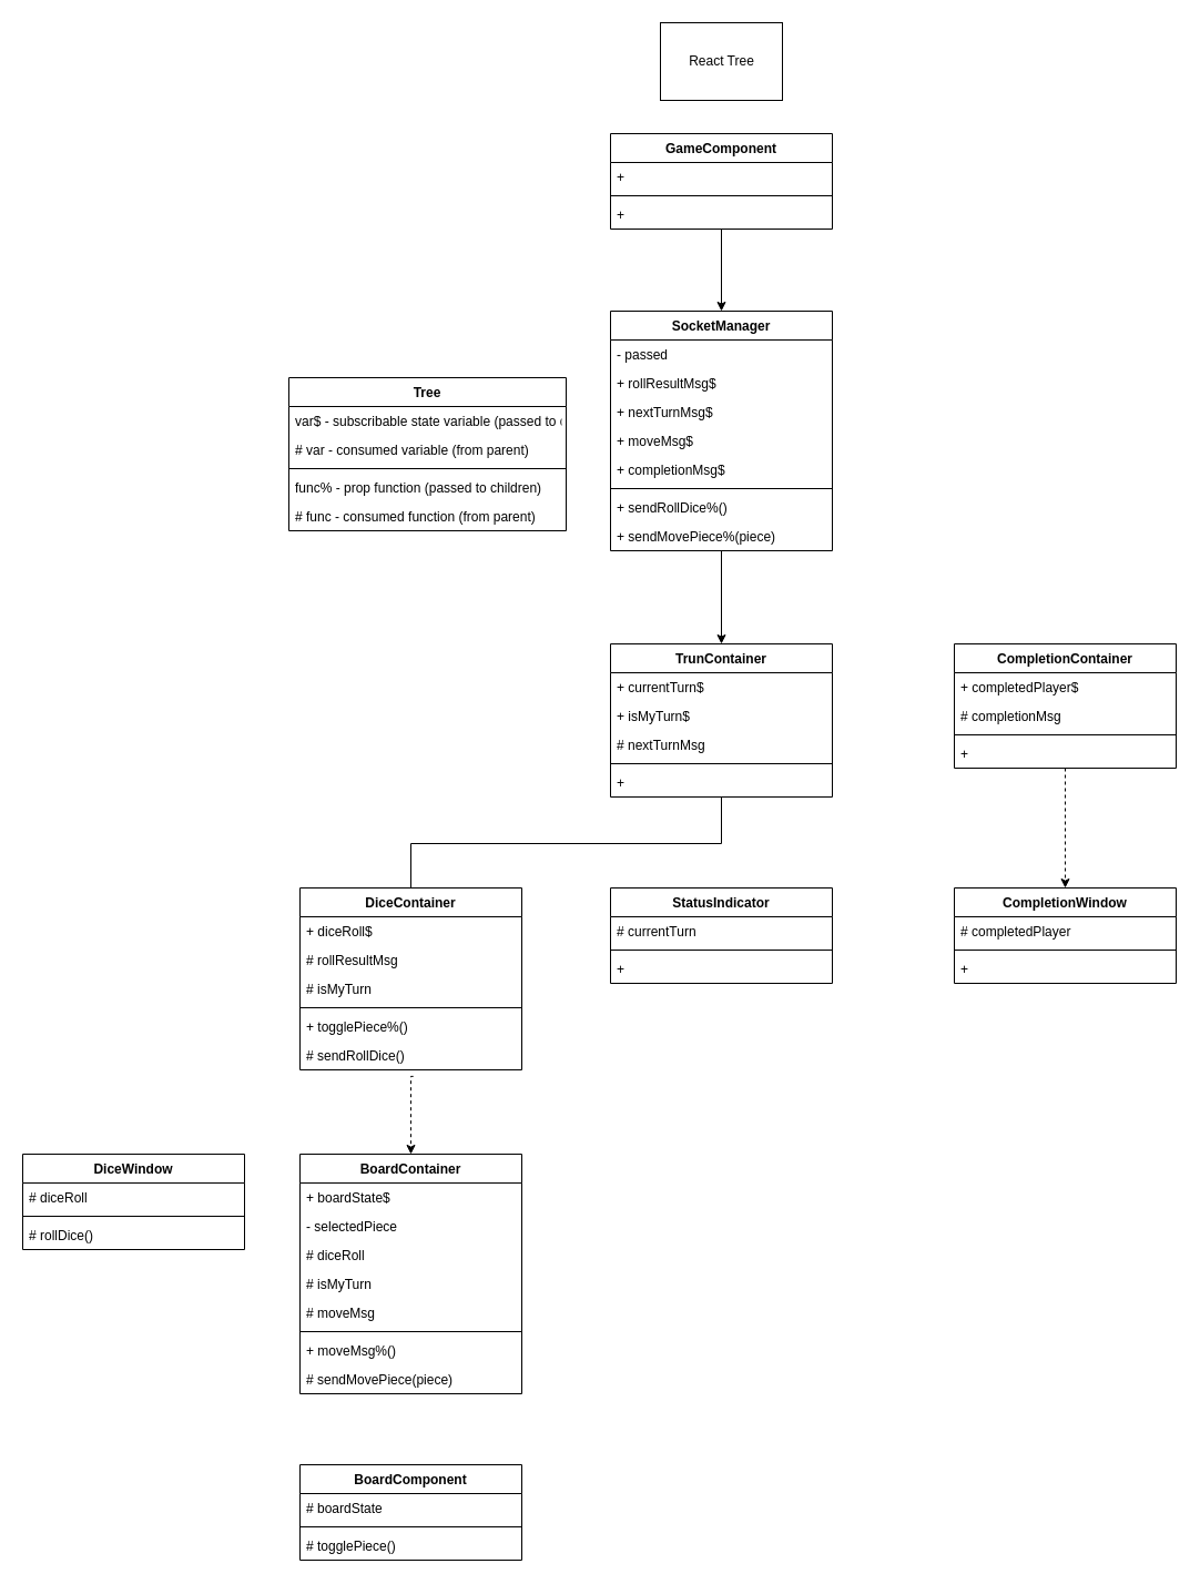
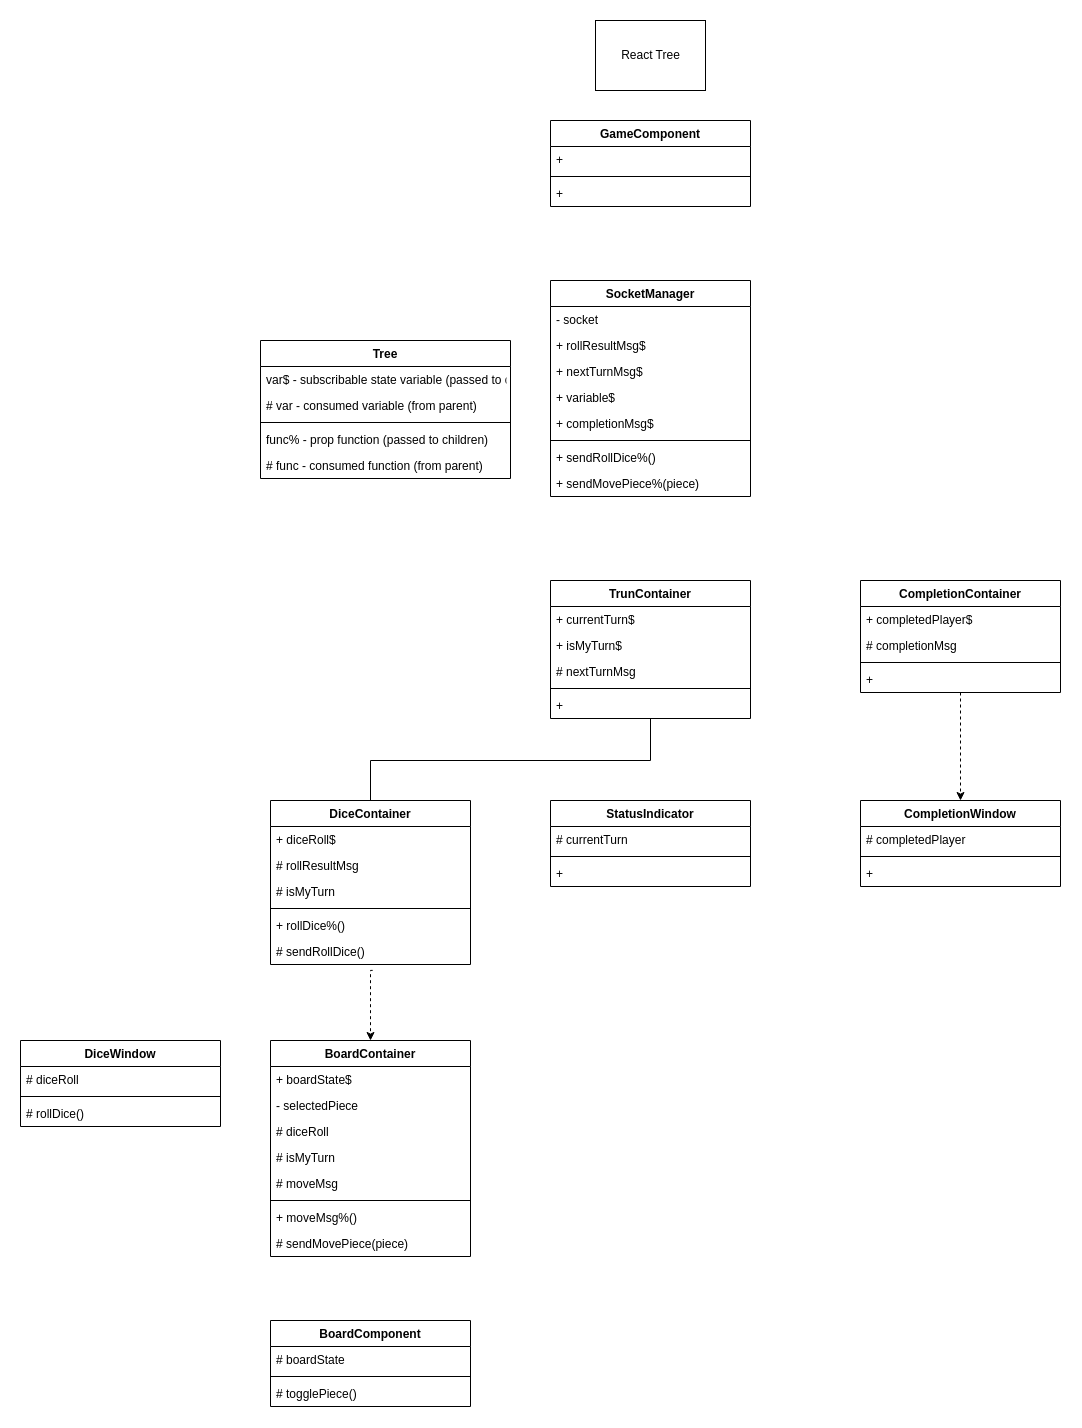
  <mxCell id="0" />
  <mxCell id="1" parent="0" />
- <mxCell id="2" style="edgeStyle=orthogonalEdgeStyle;rounded=0;orthogonalLoop=1;jettySize=auto;html=1;" parent="1" source="3" target="9" edge="1"><mxGeometry relative="1" as="geometry" /></mxCell>
  <mxCell id="3" value="GameComponent" style="swimlane;fontStyle=1;align=center;verticalAlign=top;childLayout=stackLayout;horizontal=1;startSize=26;horizontalStack=0;resizeParent=1;resizeParentMax=0;resizeLast=0;collapsible=1;marginBottom=0;" parent="1" vertex="1"><mxGeometry x="550" y="120" width="200" height="86" as="geometry" /></mxCell>
  <mxCell id="4" value="+" style="text;strokeColor=none;fillColor=none;align=left;verticalAlign=top;spacingLeft=4;spacingRight=4;overflow=hidden;rotatable=0;points=[[0,0.5],[1,0.5]];portConstraint=eastwest;" parent="3" vertex="1"><mxGeometry y="26" width="200" height="26" as="geometry" /></mxCell>
  <mxCell id="5" value="" style="line;strokeWidth=1;fillColor=none;align=left;verticalAlign=middle;spacingTop=-1;spacingLeft=3;spacingRight=3;rotatable=0;labelPosition=right;points=[];portConstraint=eastwest;" parent="3" vertex="1"><mxGeometry y="52" width="200" height="8" as="geometry" /></mxCell>
  <mxCell id="6" value="+" style="text;strokeColor=none;fillColor=none;align=left;verticalAlign=top;spacingLeft=4;spacingRight=4;overflow=hidden;rotatable=0;points=[[0,0.5],[1,0.5]];portConstraint=eastwest;" parent="3" vertex="1"><mxGeometry y="60" width="200" height="26" as="geometry" /></mxCell>
  <mxCell id="7" value="React Tree" style="html=1;" parent="1" vertex="1"><mxGeometry x="595" y="20" width="110" height="70" as="geometry" /></mxCell>
- <mxCell id="8" style="edgeStyle=orthogonalEdgeStyle;rounded=0;orthogonalLoop=1;jettySize=auto;html=1;entryX=0.5;entryY=0;entryDx=0;entryDy=0;" parent="1" source="9" target="58" edge="1"><mxGeometry relative="1" as="geometry" /></mxCell>
  <mxCell id="9" value="SocketManager" style="swimlane;fontStyle=1;align=center;verticalAlign=top;childLayout=stackLayout;horizontal=1;startSize=26;horizontalStack=0;resizeParent=1;resizeParentMax=0;resizeLast=0;collapsible=1;marginBottom=0;" parent="1" vertex="1"><mxGeometry x="550" y="280" width="200" height="216" as="geometry" /></mxCell>
- <mxCell id="10" value="- passed" style="text;strokeColor=none;fillColor=none;align=left;verticalAlign=top;spacingLeft=4;spacingRight=4;overflow=hidden;rotatable=0;points=[[0,0.5],[1,0.5]];portConstraint=eastwest;" parent="9" vertex="1"><mxGeometry y="26" width="200" height="26" as="geometry" /></mxCell>
+ <mxCell id="10" value="- socket" style="text;strokeColor=none;fillColor=none;align=left;verticalAlign=top;spacingLeft=4;spacingRight=4;overflow=hidden;rotatable=0;points=[[0,0.5],[1,0.5]];portConstraint=eastwest;" parent="9" vertex="1"><mxGeometry y="26" width="200" height="26" as="geometry" /></mxCell>
  <mxCell id="11" value="+ rollResultMsg$" style="text;strokeColor=none;fillColor=none;align=left;verticalAlign=top;spacingLeft=4;spacingRight=4;overflow=hidden;rotatable=0;points=[[0,0.5],[1,0.5]];portConstraint=eastwest;" parent="9" vertex="1"><mxGeometry y="52" width="200" height="26" as="geometry" /></mxCell>
  <mxCell id="12" value="+ nextTurnMsg$" style="text;strokeColor=none;fillColor=none;align=left;verticalAlign=top;spacingLeft=4;spacingRight=4;overflow=hidden;rotatable=0;points=[[0,0.5],[1,0.5]];portConstraint=eastwest;" parent="9" vertex="1"><mxGeometry y="78" width="200" height="26" as="geometry" /></mxCell>
- <mxCell id="13" value="+ moveMsg$" style="text;strokeColor=none;fillColor=none;align=left;verticalAlign=top;spacingLeft=4;spacingRight=4;overflow=hidden;rotatable=0;points=[[0,0.5],[1,0.5]];portConstraint=eastwest;" parent="9" vertex="1"><mxGeometry y="104" width="200" height="26" as="geometry" /></mxCell>
+ <mxCell id="13" value="+ variable$" style="text;strokeColor=none;fillColor=none;align=left;verticalAlign=top;spacingLeft=4;spacingRight=4;overflow=hidden;rotatable=0;points=[[0,0.5],[1,0.5]];portConstraint=eastwest;" parent="9" vertex="1"><mxGeometry y="104" width="200" height="26" as="geometry" /></mxCell>
  <mxCell id="14" value="+ completionMsg$" style="text;strokeColor=none;fillColor=none;align=left;verticalAlign=top;spacingLeft=4;spacingRight=4;overflow=hidden;rotatable=0;points=[[0,0.5],[1,0.5]];portConstraint=eastwest;" parent="9" vertex="1"><mxGeometry y="130" width="200" height="26" as="geometry" /></mxCell>
  <mxCell id="15" value="" style="line;strokeWidth=1;fillColor=none;align=left;verticalAlign=middle;spacingTop=-1;spacingLeft=3;spacingRight=3;rotatable=0;labelPosition=right;points=[];portConstraint=eastwest;" parent="9" vertex="1"><mxGeometry y="156" width="200" height="8" as="geometry" /></mxCell>
  <mxCell id="16" value="+ sendRollDice%()" style="text;strokeColor=none;fillColor=none;align=left;verticalAlign=top;spacingLeft=4;spacingRight=4;overflow=hidden;rotatable=0;points=[[0,0.5],[1,0.5]];portConstraint=eastwest;" parent="9" vertex="1"><mxGeometry y="164" width="200" height="26" as="geometry" /></mxCell>
  <mxCell id="17" value="+ sendMovePiece%(piece)" style="text;strokeColor=none;fillColor=none;align=left;verticalAlign=top;spacingLeft=4;spacingRight=4;overflow=hidden;rotatable=0;points=[[0,0.5],[1,0.5]];portConstraint=eastwest;" parent="9" vertex="1"><mxGeometry y="190" width="200" height="26" as="geometry" /></mxCell>
  <mxCell id="18" value="BoardContainer" style="swimlane;fontStyle=1;align=center;verticalAlign=top;childLayout=stackLayout;horizontal=1;startSize=26;horizontalStack=0;resizeParent=1;resizeParentMax=0;resizeLast=0;collapsible=1;marginBottom=0;" parent="1" vertex="1"><mxGeometry x="270" y="1040" width="200" height="216" as="geometry" /></mxCell>
  <mxCell id="19" value="+ boardState$&#10;" style="text;strokeColor=none;fillColor=none;align=left;verticalAlign=top;spacingLeft=4;spacingRight=4;overflow=hidden;rotatable=0;points=[[0,0.5],[1,0.5]];portConstraint=eastwest;" parent="18" vertex="1"><mxGeometry y="26" width="200" height="26" as="geometry" /></mxCell>
  <mxCell id="20" value="- selectedPiece" style="text;strokeColor=none;fillColor=none;align=left;verticalAlign=top;spacingLeft=4;spacingRight=4;overflow=hidden;rotatable=0;points=[[0,0.5],[1,0.5]];portConstraint=eastwest;" parent="18" vertex="1"><mxGeometry y="52" width="200" height="26" as="geometry" /></mxCell>
  <mxCell id="21" value="# diceRoll" style="text;strokeColor=none;fillColor=none;align=left;verticalAlign=top;spacingLeft=4;spacingRight=4;overflow=hidden;rotatable=0;points=[[0,0.5],[1,0.5]];portConstraint=eastwest;" parent="18" vertex="1"><mxGeometry y="78" width="200" height="26" as="geometry" /></mxCell>
  <mxCell id="22" value="# isMyTurn" style="text;strokeColor=none;fillColor=none;align=left;verticalAlign=top;spacingLeft=4;spacingRight=4;overflow=hidden;rotatable=0;points=[[0,0.5],[1,0.5]];portConstraint=eastwest;" parent="18" vertex="1"><mxGeometry y="104" width="200" height="26" as="geometry" /></mxCell>
  <mxCell id="23" value="# moveMsg" style="text;strokeColor=none;fillColor=none;align=left;verticalAlign=top;spacingLeft=4;spacingRight=4;overflow=hidden;rotatable=0;points=[[0,0.5],[1,0.5]];portConstraint=eastwest;" parent="18" vertex="1"><mxGeometry y="130" width="200" height="26" as="geometry" /></mxCell>
  <mxCell id="24" value="" style="line;strokeWidth=1;fillColor=none;align=left;verticalAlign=middle;spacingTop=-1;spacingLeft=3;spacingRight=3;rotatable=0;labelPosition=right;points=[];portConstraint=eastwest;" parent="18" vertex="1"><mxGeometry y="156" width="200" height="8" as="geometry" /></mxCell>
  <mxCell id="25" value="+ moveMsg%()" style="text;strokeColor=none;fillColor=none;align=left;verticalAlign=top;spacingLeft=4;spacingRight=4;overflow=hidden;rotatable=0;points=[[0,0.5],[1,0.5]];portConstraint=eastwest;" parent="18" vertex="1"><mxGeometry y="164" width="200" height="26" as="geometry" /></mxCell>
  <mxCell id="26" value="# sendMovePiece(piece)" style="text;strokeColor=none;fillColor=none;align=left;verticalAlign=top;spacingLeft=4;spacingRight=4;overflow=hidden;rotatable=0;points=[[0,0.5],[1,0.5]];portConstraint=eastwest;" parent="18" vertex="1"><mxGeometry y="190" width="200" height="26" as="geometry" /></mxCell>
  <mxCell id="27" style="edgeStyle=orthogonalEdgeStyle;rounded=0;orthogonalLoop=1;jettySize=auto;html=1;entryX=0.5;entryY=0;entryDx=0;entryDy=0;exitX=0.511;exitY=1.226;exitDx=0;exitDy=0;exitPerimeter=0;dashed=1;" parent="1" source="34" target="18" edge="1"><mxGeometry relative="1" as="geometry"><Array as="points"><mxPoint x="370" y="970" /></Array></mxGeometry></mxCell>
  <mxCell id="28" value="DiceContainer" style="swimlane;fontStyle=1;align=center;verticalAlign=top;childLayout=stackLayout;horizontal=1;startSize=26;horizontalStack=0;resizeParent=1;resizeParentMax=0;resizeLast=0;collapsible=1;marginBottom=0;" parent="1" vertex="1"><mxGeometry x="270" y="800" width="200" height="164" as="geometry" /></mxCell>
  <mxCell id="29" value="+ diceRoll$" style="text;strokeColor=none;fillColor=none;align=left;verticalAlign=top;spacingLeft=4;spacingRight=4;overflow=hidden;rotatable=0;points=[[0,0.5],[1,0.5]];portConstraint=eastwest;" parent="28" vertex="1"><mxGeometry y="26" width="200" height="26" as="geometry" /></mxCell>
  <mxCell id="30" value="# rollResultMsg" style="text;strokeColor=none;fillColor=none;align=left;verticalAlign=top;spacingLeft=4;spacingRight=4;overflow=hidden;rotatable=0;points=[[0,0.5],[1,0.5]];portConstraint=eastwest;" parent="28" vertex="1"><mxGeometry y="52" width="200" height="26" as="geometry" /></mxCell>
  <mxCell id="31" value="# isMyTurn" style="text;strokeColor=none;fillColor=none;align=left;verticalAlign=top;spacingLeft=4;spacingRight=4;overflow=hidden;rotatable=0;points=[[0,0.5],[1,0.5]];portConstraint=eastwest;" parent="28" vertex="1"><mxGeometry y="78" width="200" height="26" as="geometry" /></mxCell>
  <mxCell id="32" value="" style="line;strokeWidth=1;fillColor=none;align=left;verticalAlign=middle;spacingTop=-1;spacingLeft=3;spacingRight=3;rotatable=0;labelPosition=right;points=[];portConstraint=eastwest;" parent="28" vertex="1"><mxGeometry y="104" width="200" height="8" as="geometry" /></mxCell>
- <mxCell id="33" value="+ togglePiece%()" style="text;strokeColor=none;fillColor=none;align=left;verticalAlign=top;spacingLeft=4;spacingRight=4;overflow=hidden;rotatable=0;points=[[0,0.5],[1,0.5]];portConstraint=eastwest;" parent="28" vertex="1"><mxGeometry y="112" width="200" height="26" as="geometry" /></mxCell>
+ <mxCell id="33" value="+ rollDice%()" style="text;strokeColor=none;fillColor=none;align=left;verticalAlign=top;spacingLeft=4;spacingRight=4;overflow=hidden;rotatable=0;points=[[0,0.5],[1,0.5]];portConstraint=eastwest;" parent="28" vertex="1"><mxGeometry y="112" width="200" height="26" as="geometry" /></mxCell>
  <mxCell id="34" value="# sendRollDice()" style="text;strokeColor=none;fillColor=none;align=left;verticalAlign=top;spacingLeft=4;spacingRight=4;overflow=hidden;rotatable=0;points=[[0,0.5],[1,0.5]];portConstraint=eastwest;" parent="28" vertex="1"><mxGeometry y="138" width="200" height="26" as="geometry" /></mxCell>
  <mxCell id="35" value="DiceWindow" style="swimlane;fontStyle=1;align=center;verticalAlign=top;childLayout=stackLayout;horizontal=1;startSize=26;horizontalStack=0;resizeParent=1;resizeParentMax=0;resizeLast=0;collapsible=1;marginBottom=0;" parent="1" vertex="1"><mxGeometry x="20" y="1040" width="200" height="86" as="geometry" /></mxCell>
  <mxCell id="36" value="# diceRoll" style="text;strokeColor=none;fillColor=none;align=left;verticalAlign=top;spacingLeft=4;spacingRight=4;overflow=hidden;rotatable=0;points=[[0,0.5],[1,0.5]];portConstraint=eastwest;" parent="35" vertex="1"><mxGeometry y="26" width="200" height="26" as="geometry" /></mxCell>
  <mxCell id="37" value="" style="line;strokeWidth=1;fillColor=none;align=left;verticalAlign=middle;spacingTop=-1;spacingLeft=3;spacingRight=3;rotatable=0;labelPosition=right;points=[];portConstraint=eastwest;" parent="35" vertex="1"><mxGeometry y="52" width="200" height="8" as="geometry" /></mxCell>
  <mxCell id="38" value="# rollDice()" style="text;strokeColor=none;fillColor=none;align=left;verticalAlign=top;spacingLeft=4;spacingRight=4;overflow=hidden;rotatable=0;points=[[0,0.5],[1,0.5]];portConstraint=eastwest;" parent="35" vertex="1"><mxGeometry y="60" width="200" height="26" as="geometry" /></mxCell>
  <mxCell id="39" value="BoardComponent" style="swimlane;fontStyle=1;align=center;verticalAlign=top;childLayout=stackLayout;horizontal=1;startSize=26;horizontalStack=0;resizeParent=1;resizeParentMax=0;resizeLast=0;collapsible=1;marginBottom=0;" parent="1" vertex="1"><mxGeometry x="270" y="1320" width="200" height="86" as="geometry" /></mxCell>
  <mxCell id="40" value="# boardState&#10;" style="text;strokeColor=none;fillColor=none;align=left;verticalAlign=top;spacingLeft=4;spacingRight=4;overflow=hidden;rotatable=0;points=[[0,0.5],[1,0.5]];portConstraint=eastwest;" parent="39" vertex="1"><mxGeometry y="26" width="200" height="26" as="geometry" /></mxCell>
  <mxCell id="41" value="" style="line;strokeWidth=1;fillColor=none;align=left;verticalAlign=middle;spacingTop=-1;spacingLeft=3;spacingRight=3;rotatable=0;labelPosition=right;points=[];portConstraint=eastwest;" parent="39" vertex="1"><mxGeometry y="52" width="200" height="8" as="geometry" /></mxCell>
  <mxCell id="42" value="# togglePiece()" style="text;strokeColor=none;fillColor=none;align=left;verticalAlign=top;spacingLeft=4;spacingRight=4;overflow=hidden;rotatable=0;points=[[0,0.5],[1,0.5]];portConstraint=eastwest;" parent="39" vertex="1"><mxGeometry y="60" width="200" height="26" as="geometry" /></mxCell>
  <mxCell id="43" value="StatusIndicator" style="swimlane;fontStyle=1;align=center;verticalAlign=top;childLayout=stackLayout;horizontal=1;startSize=26;horizontalStack=0;resizeParent=1;resizeParentMax=0;resizeLast=0;collapsible=1;marginBottom=0;" parent="1" vertex="1"><mxGeometry x="550" y="800" width="200" height="86" as="geometry" /></mxCell>
  <mxCell id="44" value="# currentTurn" style="text;strokeColor=none;fillColor=none;align=left;verticalAlign=top;spacingLeft=4;spacingRight=4;overflow=hidden;rotatable=0;points=[[0,0.5],[1,0.5]];portConstraint=eastwest;" parent="43" vertex="1"><mxGeometry y="26" width="200" height="26" as="geometry" /></mxCell>
  <mxCell id="45" value="" style="line;strokeWidth=1;fillColor=none;align=left;verticalAlign=middle;spacingTop=-1;spacingLeft=3;spacingRight=3;rotatable=0;labelPosition=right;points=[];portConstraint=eastwest;" parent="43" vertex="1"><mxGeometry y="52" width="200" height="8" as="geometry" /></mxCell>
  <mxCell id="46" value="+" style="text;strokeColor=none;fillColor=none;align=left;verticalAlign=top;spacingLeft=4;spacingRight=4;overflow=hidden;rotatable=0;points=[[0,0.5],[1,0.5]];portConstraint=eastwest;" parent="43" vertex="1"><mxGeometry y="60" width="200" height="26" as="geometry" /></mxCell>
  <mxCell id="47" style="edgeStyle=orthogonalEdgeStyle;rounded=0;orthogonalLoop=1;jettySize=auto;html=1;entryX=0.5;entryY=0;entryDx=0;entryDy=0;dashed=1;" parent="1" source="48" target="53" edge="1"><mxGeometry relative="1" as="geometry" /></mxCell>
  <mxCell id="48" value="CompletionContainer" style="swimlane;fontStyle=1;align=center;verticalAlign=top;childLayout=stackLayout;horizontal=1;startSize=26;horizontalStack=0;resizeParent=1;resizeParentMax=0;resizeLast=0;collapsible=1;marginBottom=0;" parent="1" vertex="1"><mxGeometry x="860" y="580" width="200" height="112" as="geometry" /></mxCell>
  <mxCell id="49" value="+ completedPlayer$" style="text;strokeColor=none;fillColor=none;align=left;verticalAlign=top;spacingLeft=4;spacingRight=4;overflow=hidden;rotatable=0;points=[[0,0.5],[1,0.5]];portConstraint=eastwest;" parent="48" vertex="1"><mxGeometry y="26" width="200" height="26" as="geometry" /></mxCell>
  <mxCell id="50" value="# completionMsg" style="text;strokeColor=none;fillColor=none;align=left;verticalAlign=top;spacingLeft=4;spacingRight=4;overflow=hidden;rotatable=0;points=[[0,0.5],[1,0.5]];portConstraint=eastwest;" parent="48" vertex="1"><mxGeometry y="52" width="200" height="26" as="geometry" /></mxCell>
  <mxCell id="51" value="" style="line;strokeWidth=1;fillColor=none;align=left;verticalAlign=middle;spacingTop=-1;spacingLeft=3;spacingRight=3;rotatable=0;labelPosition=right;points=[];portConstraint=eastwest;" parent="48" vertex="1"><mxGeometry y="78" width="200" height="8" as="geometry" /></mxCell>
  <mxCell id="52" value="+" style="text;strokeColor=none;fillColor=none;align=left;verticalAlign=top;spacingLeft=4;spacingRight=4;overflow=hidden;rotatable=0;points=[[0,0.5],[1,0.5]];portConstraint=eastwest;" parent="48" vertex="1"><mxGeometry y="86" width="200" height="26" as="geometry" /></mxCell>
  <mxCell id="53" value="CompletionWindow" style="swimlane;fontStyle=1;align=center;verticalAlign=top;childLayout=stackLayout;horizontal=1;startSize=26;horizontalStack=0;resizeParent=1;resizeParentMax=0;resizeLast=0;collapsible=1;marginBottom=0;" parent="1" vertex="1"><mxGeometry x="860" y="800" width="200" height="86" as="geometry" /></mxCell>
  <mxCell id="54" value="# completedPlayer" style="text;strokeColor=none;fillColor=none;align=left;verticalAlign=top;spacingLeft=4;spacingRight=4;overflow=hidden;rotatable=0;points=[[0,0.5],[1,0.5]];portConstraint=eastwest;" parent="53" vertex="1"><mxGeometry y="26" width="200" height="26" as="geometry" /></mxCell>
  <mxCell id="55" value="" style="line;strokeWidth=1;fillColor=none;align=left;verticalAlign=middle;spacingTop=-1;spacingLeft=3;spacingRight=3;rotatable=0;labelPosition=right;points=[];portConstraint=eastwest;" parent="53" vertex="1"><mxGeometry y="52" width="200" height="8" as="geometry" /></mxCell>
  <mxCell id="56" value="+" style="text;strokeColor=none;fillColor=none;align=left;verticalAlign=top;spacingLeft=4;spacingRight=4;overflow=hidden;rotatable=0;points=[[0,0.5],[1,0.5]];portConstraint=eastwest;" parent="53" vertex="1"><mxGeometry y="60" width="200" height="26" as="geometry" /></mxCell>
  <mxCell id="57" style="edgeStyle=orthogonalEdgeStyle;rounded=0;orthogonalLoop=1;jettySize=auto;html=1;entryX=0.5;entryY=0;entryDx=0;entryDy=0;endArrow=none;" parent="1" source="58" target="28" edge="1"><mxGeometry relative="1" as="geometry"><Array as="points"><mxPoint x="650" y="760" /><mxPoint x="370" y="760" /></Array></mxGeometry></mxCell>
  <mxCell id="58" value="TrunContainer" style="swimlane;fontStyle=1;align=center;verticalAlign=top;childLayout=stackLayout;horizontal=1;startSize=26;horizontalStack=0;resizeParent=1;resizeParentMax=0;resizeLast=0;collapsible=1;marginBottom=0;" parent="1" vertex="1"><mxGeometry x="550" y="580" width="200" height="138" as="geometry" /></mxCell>
  <mxCell id="59" value="+ currentTurn$" style="text;strokeColor=none;fillColor=none;align=left;verticalAlign=top;spacingLeft=4;spacingRight=4;overflow=hidden;rotatable=0;points=[[0,0.5],[1,0.5]];portConstraint=eastwest;" parent="58" vertex="1"><mxGeometry y="26" width="200" height="26" as="geometry" /></mxCell>
  <mxCell id="60" value="+ isMyTurn$" style="text;strokeColor=none;fillColor=none;align=left;verticalAlign=top;spacingLeft=4;spacingRight=4;overflow=hidden;rotatable=0;points=[[0,0.5],[1,0.5]];portConstraint=eastwest;" parent="58" vertex="1"><mxGeometry y="52" width="200" height="26" as="geometry" /></mxCell>
  <mxCell id="61" value="# nextTurnMsg" style="text;strokeColor=none;fillColor=none;align=left;verticalAlign=top;spacingLeft=4;spacingRight=4;overflow=hidden;rotatable=0;points=[[0,0.5],[1,0.5]];portConstraint=eastwest;" parent="58" vertex="1"><mxGeometry y="78" width="200" height="26" as="geometry" /></mxCell>
  <mxCell id="62" value="" style="line;strokeWidth=1;fillColor=none;align=left;verticalAlign=middle;spacingTop=-1;spacingLeft=3;spacingRight=3;rotatable=0;labelPosition=right;points=[];portConstraint=eastwest;" parent="58" vertex="1"><mxGeometry y="104" width="200" height="8" as="geometry" /></mxCell>
  <mxCell id="63" value="+" style="text;strokeColor=none;fillColor=none;align=left;verticalAlign=top;spacingLeft=4;spacingRight=4;overflow=hidden;rotatable=0;points=[[0,0.5],[1,0.5]];portConstraint=eastwest;" parent="58" vertex="1"><mxGeometry y="112" width="200" height="26" as="geometry" /></mxCell>
  <mxCell id="64" value="Tree" style="swimlane;fontStyle=1;align=center;verticalAlign=top;childLayout=stackLayout;horizontal=1;startSize=26;horizontalStack=0;resizeParent=1;resizeParentMax=0;resizeLast=0;collapsible=1;marginBottom=0;" parent="1" vertex="1"><mxGeometry x="260" y="340" width="250" height="138" as="geometry" /></mxCell>
  <mxCell id="65" value="var$ - subscribable state variable (passed to children)" style="text;strokeColor=none;fillColor=none;align=left;verticalAlign=top;spacingLeft=4;spacingRight=4;overflow=hidden;rotatable=0;points=[[0,0.5],[1,0.5]];portConstraint=eastwest;" parent="64" vertex="1"><mxGeometry y="26" width="250" height="26" as="geometry" /></mxCell>
  <mxCell id="66" value="# var - consumed variable (from parent)" style="text;strokeColor=none;fillColor=none;align=left;verticalAlign=top;spacingLeft=4;spacingRight=4;overflow=hidden;rotatable=0;points=[[0,0.5],[1,0.5]];portConstraint=eastwest;" parent="64" vertex="1"><mxGeometry y="52" width="250" height="26" as="geometry" /></mxCell>
  <mxCell id="67" value="" style="line;strokeWidth=1;fillColor=none;align=left;verticalAlign=middle;spacingTop=-1;spacingLeft=3;spacingRight=3;rotatable=0;labelPosition=right;points=[];portConstraint=eastwest;" parent="64" vertex="1"><mxGeometry y="78" width="250" height="8" as="geometry" /></mxCell>
  <mxCell id="68" value="func% - prop function (passed to children)" style="text;strokeColor=none;fillColor=none;align=left;verticalAlign=top;spacingLeft=4;spacingRight=4;overflow=hidden;rotatable=0;points=[[0,0.5],[1,0.5]];portConstraint=eastwest;" parent="64" vertex="1"><mxGeometry y="86" width="250" height="26" as="geometry" /></mxCell>
  <mxCell id="69" value="# func - consumed function (from parent)" style="text;strokeColor=none;fillColor=none;align=left;verticalAlign=top;spacingLeft=4;spacingRight=4;overflow=hidden;rotatable=0;points=[[0,0.5],[1,0.5]];portConstraint=eastwest;" parent="64" vertex="1"><mxGeometry y="112" width="250" height="26" as="geometry" /></mxCell>
